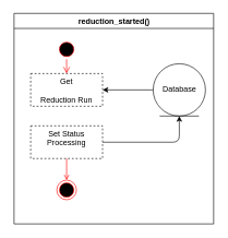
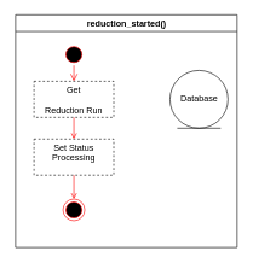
  <mxCell id="0" />
  <mxCell id="1" parent="0" />
  <mxCell id="2" value="reduction_started()" style="swimlane;whiteSpace=wrap" parent="1" vertex="1"><mxGeometry x="20.5" y="20" width="305.5" height="322" as="geometry" /></mxCell>
  <mxCell id="3" value="" style="ellipse;shape=startState;fillColor=#000000;strokeColor=#ff0000;" parent="2" vertex="1"><mxGeometry x="65.5" y="40" width="30" height="30" as="geometry" /></mxCell>
  <mxCell id="4" value="" style="edgeStyle=elbowEdgeStyle;elbow=horizontal;verticalAlign=bottom;endArrow=open;endSize=8;strokeColor=#FF0000;endFill=1;rounded=0" parent="2" source="3" target="5" edge="1"><mxGeometry x="65.5" y="40" as="geometry"><mxPoint x="80.5" y="110" as="targetPoint" /></mxGeometry></mxCell>
  <mxCell id="5" value="Get &#10;&#10;Reduction Run" style="verticalAlign=bottom;dashed=1;" parent="2" vertex="1"><mxGeometry x="25.5" y="92" width="110" height="50" as="geometry" /></mxCell>
  <mxCell id="6" value="Set Status&#10;Processing&#10;" style="dashed=1;" parent="2" vertex="1"><mxGeometry x="25.5" y="172" width="110" height="50" as="geometry" /></mxCell>
+ <mxCell id="7" value="" style="endArrow=open;strokeColor=#FF0000;endFill=1;rounded=0" parent="2" source="5" target="6" edge="1"><mxGeometry relative="1" as="geometry" /></mxCell>
  <mxCell id="8" value="Database" style="ellipse;shape=umlEntity;whiteSpace=wrap;html=1;" vertex="1" parent="2"><mxGeometry x="213" y="77" width="80" height="80" as="geometry" /></mxCell>
- <mxCell id="9" value="" style="endArrow=classic;html=1;exitX=0;exitY=0.5;exitDx=0;exitDy=0;entryX=1;entryY=0.5;entryDx=0;entryDy=0;" edge="1" parent="2" source="8" target="5"><mxGeometry width="50" height="50" relative="1" as="geometry"><mxPoint x="161" y="192" as="sourcePoint" /><mxPoint x="211" y="142" as="targetPoint" /></mxGeometry></mxCell>
- <mxCell id="10" value="" style="endArrow=classic;html=1;exitX=1;exitY=0.5;exitDx=0;exitDy=0;entryX=0.5;entryY=1;entryDx=0;entryDy=0;edgeStyle=orthogonalEdgeStyle;" edge="1" parent="2" source="6" target="8"><mxGeometry width="50" height="50" relative="1" as="geometry"><mxPoint x="161" y="242" as="sourcePoint" /><mxPoint x="211" y="192" as="targetPoint" /></mxGeometry></mxCell>
  <mxCell id="11" value="" style="ellipse;html=1;shape=endState;fillColor=#000000;strokeColor=#ff0000;" vertex="1" parent="2"><mxGeometry x="65.5" y="255" width="30" height="30" as="geometry" /></mxCell>
  <mxCell id="12" value="" style="endArrow=open;strokeColor=#FF0000;endFill=1;rounded=0;exitX=0.5;exitY=1;exitDx=0;exitDy=0;entryX=0.5;entryY=0;entryDx=0;entryDy=0;" edge="1" parent="2" source="6" target="11"><mxGeometry relative="1" as="geometry"><mxPoint x="90.5" y="152" as="sourcePoint" /><mxPoint x="81" y="242" as="targetPoint" /></mxGeometry></mxCell>
